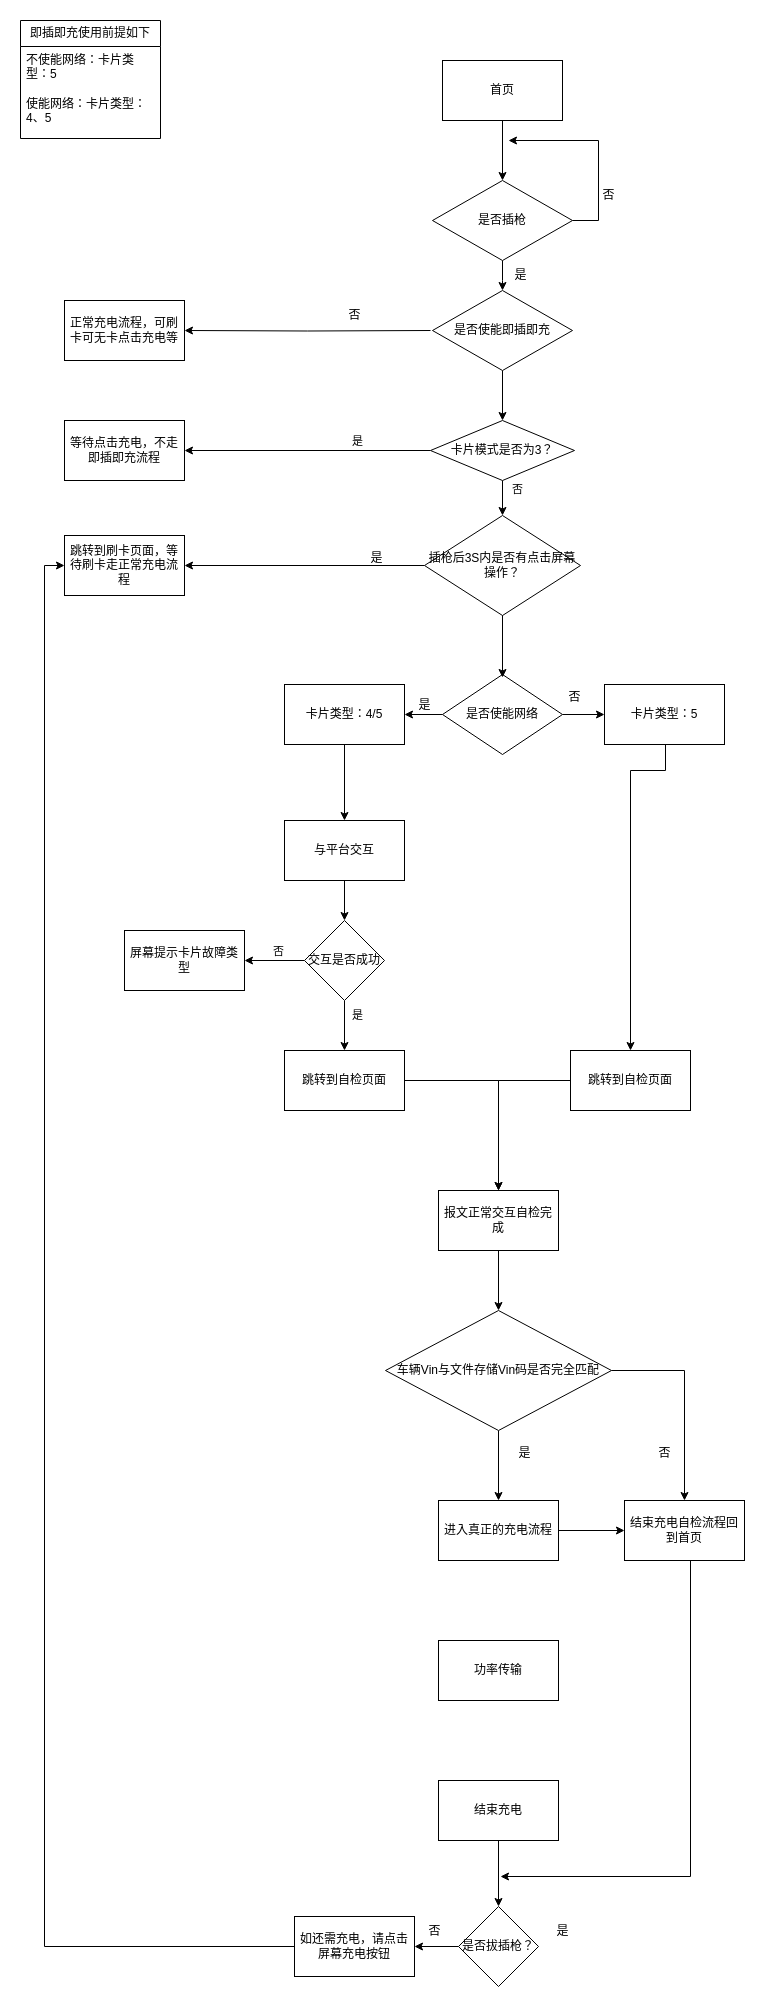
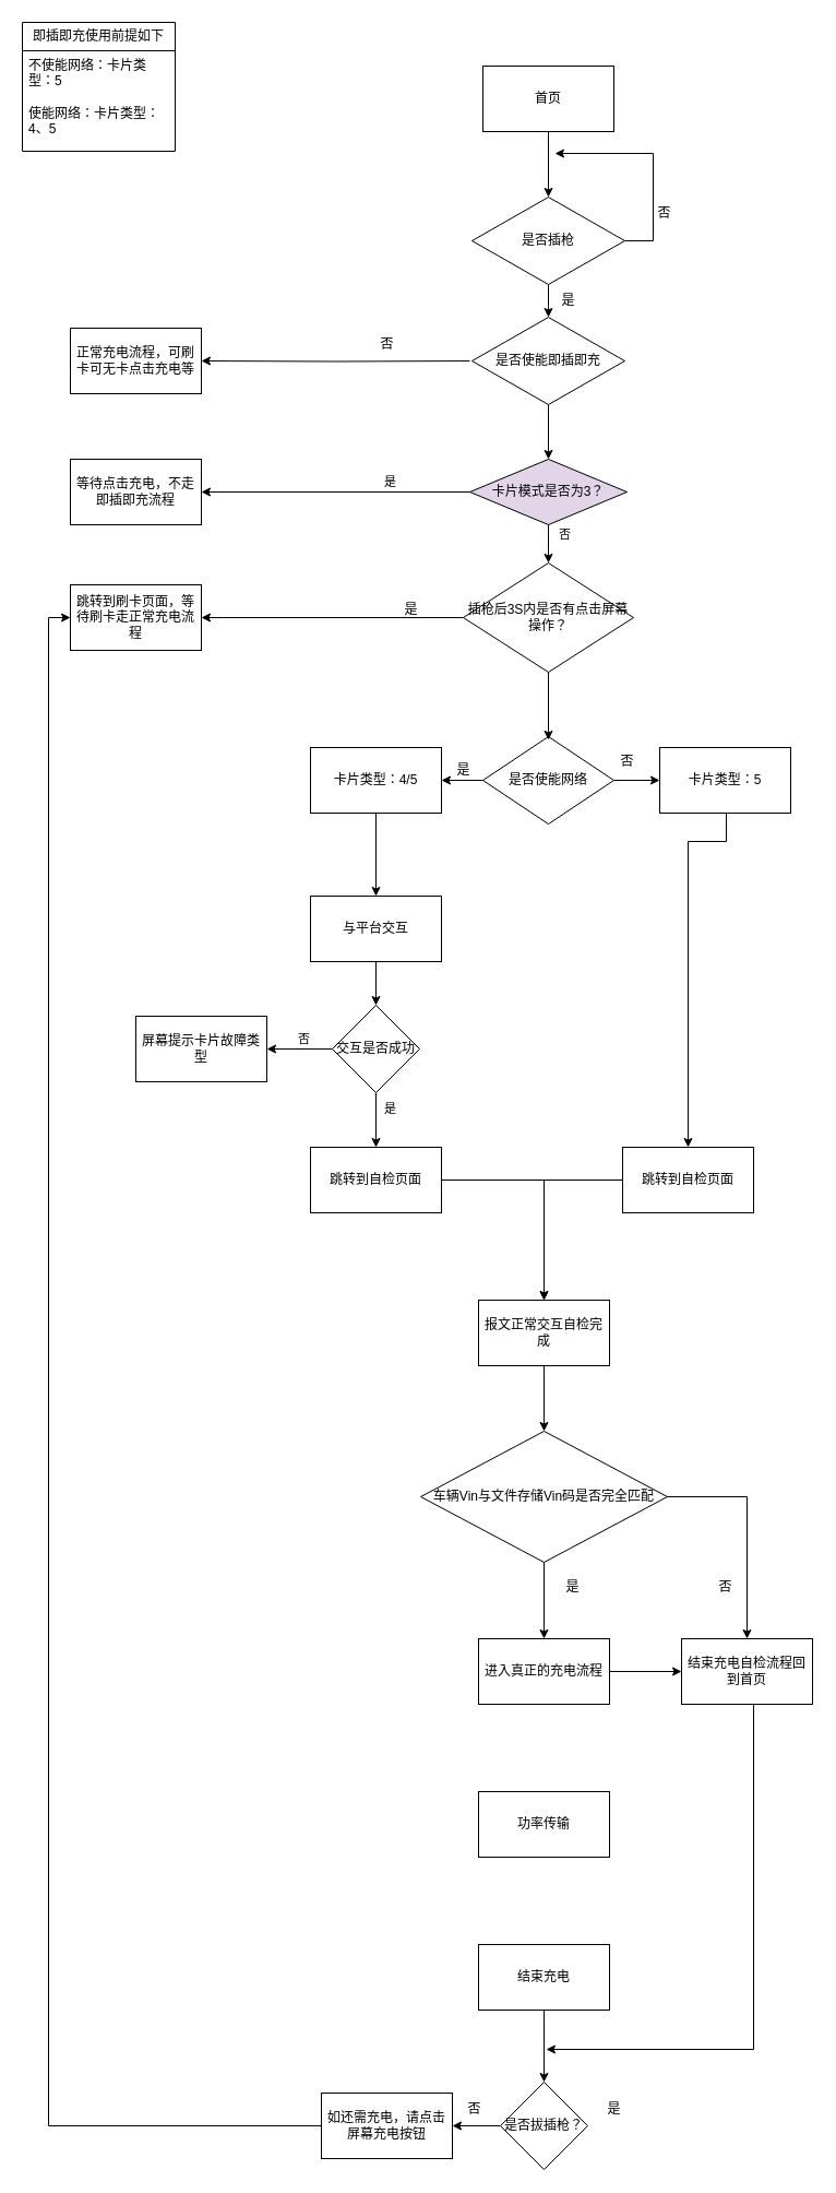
  <mxCell id="0" />
  <mxCell id="1" parent="0" />
  <mxCell id="2" value="即插即充使用前提如下" style="swimlane;fontStyle=0;childLayout=stackLayout;horizontal=1;startSize=26;fillColor=none;horizontalStack=0;resizeParent=1;resizeParentMax=0;resizeLast=0;collapsible=1;marginBottom=0;whiteSpace=wrap;html=1;" vertex="1" parent="1"><mxGeometry y="20" width="140" height="118" as="geometry" x="20" /></mxCell>
  <mxCell id="3" value="不使能网络：卡片类型：5" style="text;strokeColor=none;fillColor=none;align=left;verticalAlign=top;spacingLeft=4;spacingRight=4;overflow=hidden;rotatable=0;points=[[0,0.5],[1,0.5]];portConstraint=eastwest;whiteSpace=wrap;html=1;" vertex="1" parent="2"><mxGeometry y="26" width="140" height="44" as="geometry" /></mxCell>
  <mxCell id="4" value="使能网络：卡片类型：4、5" style="text;strokeColor=none;fillColor=none;align=left;verticalAlign=top;spacingLeft=4;spacingRight=4;overflow=hidden;rotatable=0;points=[[0,0.5],[1,0.5]];portConstraint=eastwest;whiteSpace=wrap;html=1;" vertex="1" parent="2"><mxGeometry y="70" width="140" height="48" as="geometry" /></mxCell>
  <mxCell id="5" value="首页" style="rounded=0;whiteSpace=wrap;html=1;" vertex="1" parent="1"><mxGeometry x="442" y="60" width="120" height="60" as="geometry" /></mxCell>
  <mxCell id="6" value="" style="edgeStyle=orthogonalEdgeStyle;rounded=0;orthogonalLoop=1;jettySize=auto;html=1;exitX=0.5;exitY=1;exitDx=0;exitDy=0;" edge="1" parent="1" source="5" target="63"><mxGeometry relative="1" as="geometry"><mxPoint x="502" y="220" as="sourcePoint" /></mxGeometry></mxCell>
  <mxCell id="7" value="" style="edgeStyle=orthogonalEdgeStyle;rounded=0;orthogonalLoop=1;jettySize=auto;html=1;" edge="1" parent="1" source="9" target="10"><mxGeometry relative="1" as="geometry" /></mxCell>
  <mxCell id="8" value="" style="edgeStyle=orthogonalEdgeStyle;rounded=0;orthogonalLoop=1;jettySize=auto;html=1;" edge="1" parent="1" source="9" target="12"><mxGeometry relative="1" as="geometry" /></mxCell>
  <mxCell id="9" value="是否使能网络" style="rhombus;whiteSpace=wrap;html=1;rounded=0;" vertex="1" parent="1"><mxGeometry x="442" y="674" width="120" height="80" as="geometry" /></mxCell>
  <mxCell id="10" value="卡片类型：5" style="rounded=0;whiteSpace=wrap;html=1;" vertex="1" parent="1"><mxGeometry x="604" y="684" width="120" height="60" as="geometry" /></mxCell>
  <mxCell id="11" value="" style="edgeStyle=orthogonalEdgeStyle;rounded=0;orthogonalLoop=1;jettySize=auto;html=1;entryX=0.5;entryY=0;entryDx=0;entryDy=0;" edge="1" parent="1" source="12" target="16"><mxGeometry relative="1" as="geometry"><mxPoint x="344" y="810" as="targetPoint" /></mxGeometry></mxCell>
  <mxCell id="12" value="卡片类型：4/5" style="whiteSpace=wrap;html=1;rounded=0;" vertex="1" parent="1"><mxGeometry x="284" y="684" width="120" height="60" as="geometry" /></mxCell>
  <mxCell id="13" value="否" style="text;html=1;align=center;verticalAlign=middle;resizable=0;points=[];autosize=1;strokeColor=none;fillColor=none;" vertex="1" parent="1"><mxGeometry x="554" y="682" width="40" height="30" as="geometry" /></mxCell>
  <mxCell id="14" value="是" style="text;html=1;align=center;verticalAlign=middle;resizable=0;points=[];autosize=1;strokeColor=none;fillColor=none;" vertex="1" parent="1"><mxGeometry x="404" y="690" width="40" height="30" as="geometry" /></mxCell>
  <mxCell id="15" value="" style="edgeStyle=orthogonalEdgeStyle;rounded=0;orthogonalLoop=1;jettySize=auto;html=1;" edge="1" parent="1" source="16" target="21"><mxGeometry relative="1" as="geometry" /></mxCell>
  <mxCell id="16" value="与平台交互" style="whiteSpace=wrap;html=1;rounded=0;" vertex="1" parent="1"><mxGeometry x="284" y="820" width="120" height="60" as="geometry" /></mxCell>
  <mxCell id="17" value="" style="edgeStyle=orthogonalEdgeStyle;rounded=0;orthogonalLoop=1;jettySize=auto;html=1;" edge="1" parent="1" source="21" target="23"><mxGeometry relative="1" as="geometry" /></mxCell>
  <mxCell id="18" value="是" style="edgeLabel;html=1;align=center;verticalAlign=middle;resizable=0;points=[];" vertex="1" connectable="0" parent="17"><mxGeometry x="-0.44" y="3" relative="1" as="geometry"><mxPoint x="9" as="offset" /></mxGeometry></mxCell>
  <mxCell id="19" value="" style="edgeStyle=orthogonalEdgeStyle;rounded=0;orthogonalLoop=1;jettySize=auto;html=1;" edge="1" parent="1" source="21" target="24"><mxGeometry relative="1" as="geometry" /></mxCell>
  <mxCell id="20" value="否" style="edgeLabel;html=1;align=center;verticalAlign=middle;resizable=0;points=[];" vertex="1" connectable="0" parent="19"><mxGeometry x="-0.1" y="-3" relative="1" as="geometry"><mxPoint y="-7" as="offset" /></mxGeometry></mxCell>
  <mxCell id="21" value="交互是否成功" style="rhombus;whiteSpace=wrap;html=1;rounded=0;" vertex="1" parent="1"><mxGeometry x="304" y="920" width="80" height="80" as="geometry" /></mxCell>
  <mxCell id="22" value="" style="edgeStyle=orthogonalEdgeStyle;rounded=0;orthogonalLoop=1;jettySize=auto;html=1;" edge="1" parent="1" source="23" target="30"><mxGeometry relative="1" as="geometry" /></mxCell>
  <mxCell id="23" value="跳转到自检页面" style="whiteSpace=wrap;html=1;rounded=0;" vertex="1" parent="1"><mxGeometry x="284" y="1050" width="120" height="60" as="geometry" /></mxCell>
  <mxCell id="24" value="屏幕提示卡片故障类型" style="whiteSpace=wrap;html=1;rounded=0;" vertex="1" parent="1"><mxGeometry x="124" y="930" width="120" height="60" as="geometry" /></mxCell>
  <mxCell id="25" value="" style="edgeStyle=orthogonalEdgeStyle;rounded=0;orthogonalLoop=1;jettySize=auto;html=1;entryX=0.5;entryY=0;entryDx=0;entryDy=0;" edge="1" parent="1" target="28"><mxGeometry relative="1" as="geometry"><mxPoint x="664" y="744" as="sourcePoint" /><mxPoint x="664" y="814" as="targetPoint" /><Array as="points"><mxPoint x="665" y="744" /><mxPoint x="665" y="770" /><mxPoint x="630" y="770" /></Array></mxGeometry></mxCell>
  <mxCell id="26" value="&lt;br&gt;&lt;div&gt;&lt;br&gt;&lt;/div&gt;" style="text;html=1;align=center;verticalAlign=middle;resizable=0;points=[];autosize=1;strokeColor=none;fillColor=none;" vertex="1" parent="1"><mxGeometry x="538" y="809" width="20" height="40" as="geometry" /></mxCell>
  <mxCell id="27" style="edgeStyle=orthogonalEdgeStyle;rounded=0;orthogonalLoop=1;jettySize=auto;html=1;entryX=0.5;entryY=0;entryDx=0;entryDy=0;" edge="1" parent="1" source="28" target="30"><mxGeometry relative="1" as="geometry" /></mxCell>
  <mxCell id="28" value="跳转到自检页面" style="whiteSpace=wrap;html=1;rounded=0;" vertex="1" parent="1"><mxGeometry x="570" y="1050" width="120" height="60" as="geometry" /></mxCell>
  <mxCell id="29" value="" style="edgeStyle=orthogonalEdgeStyle;rounded=0;orthogonalLoop=1;jettySize=auto;html=1;" edge="1" parent="1" source="30" target="33"><mxGeometry relative="1" as="geometry" /></mxCell>
  <mxCell id="30" value="报文正常交互自检完成" style="rounded=0;whiteSpace=wrap;html=1;" vertex="1" parent="1"><mxGeometry x="438" y="1190" width="120" height="60" as="geometry" /></mxCell>
  <mxCell id="31" value="" style="edgeStyle=orthogonalEdgeStyle;rounded=0;orthogonalLoop=1;jettySize=auto;html=1;" edge="1" parent="1" source="33" target="35"><mxGeometry relative="1" as="geometry" /></mxCell>
  <mxCell id="32" value="" style="edgeStyle=orthogonalEdgeStyle;rounded=0;orthogonalLoop=1;jettySize=auto;html=1;" edge="1" parent="1" source="33" target="37"><mxGeometry relative="1" as="geometry" /></mxCell>
  <mxCell id="33" value="车辆Vin与文件存储Vin码是否完全匹配" style="rhombus;whiteSpace=wrap;html=1;rounded=0;" vertex="1" parent="1"><mxGeometry x="385" y="1310" width="226" height="120" as="geometry" /></mxCell>
  <mxCell id="34" value="" style="edgeStyle=orthogonalEdgeStyle;rounded=0;orthogonalLoop=1;jettySize=auto;html=1;" edge="1" parent="1" source="35" target="37"><mxGeometry relative="1" as="geometry" /></mxCell>
  <mxCell id="35" value="进入真正的充电流程" style="whiteSpace=wrap;html=1;rounded=0;" vertex="1" parent="1"><mxGeometry x="438" y="1500" width="120" height="60" as="geometry" /></mxCell>
  <mxCell id="36" style="edgeStyle=orthogonalEdgeStyle;rounded=0;orthogonalLoop=1;jettySize=auto;html=1;" edge="1" parent="1" source="37"><mxGeometry relative="1" as="geometry"><mxPoint x="500" y="1876" as="targetPoint" /><Array as="points"><mxPoint x="690" y="1876" /></Array></mxGeometry></mxCell>
  <mxCell id="37" value="结束充电自检流程回到首页" style="whiteSpace=wrap;html=1;rounded=0;" vertex="1" parent="1"><mxGeometry x="624" y="1500" width="120" height="60" as="geometry" /></mxCell>
  <mxCell id="38" value="是" style="text;html=1;align=center;verticalAlign=middle;resizable=0;points=[];autosize=1;strokeColor=none;fillColor=none;" vertex="1" parent="1"><mxGeometry x="504" y="1438" width="40" height="30" as="geometry" /></mxCell>
  <mxCell id="39" value="否" style="text;html=1;align=center;verticalAlign=middle;resizable=0;points=[];autosize=1;strokeColor=none;fillColor=none;" vertex="1" parent="1"><mxGeometry x="644" y="1438" width="40" height="30" as="geometry" /></mxCell>
  <mxCell id="40" value="功率传输" style="whiteSpace=wrap;html=1;rounded=0;" vertex="1" parent="1"><mxGeometry x="438" y="1640" width="120" height="60" as="geometry" /></mxCell>
  <mxCell id="41" value="" style="edgeStyle=orthogonalEdgeStyle;rounded=0;orthogonalLoop=1;jettySize=auto;html=1;" edge="1" parent="1" source="42" target="56"><mxGeometry relative="1" as="geometry" /></mxCell>
  <mxCell id="42" value="结束充电" style="whiteSpace=wrap;html=1;rounded=0;" vertex="1" parent="1"><mxGeometry x="438" y="1780" width="120" height="60" as="geometry" /></mxCell>
  <mxCell id="43" value="" style="edgeStyle=orthogonalEdgeStyle;rounded=0;orthogonalLoop=1;jettySize=auto;html=1;" edge="1" parent="1" source="47" target="48"><mxGeometry relative="1" as="geometry" /></mxCell>
  <mxCell id="44" value="是" style="edgeLabel;html=1;align=center;verticalAlign=middle;resizable=0;points=[];" vertex="1" connectable="0" parent="43"><mxGeometry x="-0.431" y="-4" relative="1" as="geometry"><mxPoint x="-4" y="-6" as="offset" /></mxGeometry></mxCell>
  <mxCell id="45" value="" style="edgeStyle=orthogonalEdgeStyle;rounded=0;orthogonalLoop=1;jettySize=auto;html=1;" edge="1" parent="1" source="47" target="51"><mxGeometry relative="1" as="geometry" /></mxCell>
  <mxCell id="46" value="否" style="edgeLabel;html=1;align=center;verticalAlign=middle;resizable=0;points=[];" vertex="1" connectable="0" parent="45"><mxGeometry x="-0.64" y="4" relative="1" as="geometry"><mxPoint x="10" as="offset" /></mxGeometry></mxCell>
- <mxCell id="47" value="卡片模式是否为3？" style="rhombus;whiteSpace=wrap;html=1;rounded=0;" vertex="1" parent="1"><mxGeometry x="430" y="420" width="144" height="60" as="geometry" /></mxCell>
+ <mxCell id="47" value="卡片模式是否为3？" style="rhombus;whiteSpace=wrap;html=1;rounded=0;fillColor=#e1d5e7;" vertex="1" parent="1"><mxGeometry x="430" y="420" width="144" height="60" as="geometry" /></mxCell>
  <mxCell id="48" value="等待点击充电，不走即插即充流程" style="whiteSpace=wrap;html=1;rounded=0;" vertex="1" parent="1"><mxGeometry x="64" y="420" width="120" height="60" as="geometry" /></mxCell>
  <mxCell id="49" value="" style="edgeStyle=orthogonalEdgeStyle;rounded=0;orthogonalLoop=1;jettySize=auto;html=1;exitX=0;exitY=0.5;exitDx=0;exitDy=0;" edge="1" parent="1" source="51" target="52"><mxGeometry relative="1" as="geometry"><mxPoint x="426" y="575" as="sourcePoint" /><Array as="points" /></mxGeometry></mxCell>
  <mxCell id="50" style="edgeStyle=orthogonalEdgeStyle;rounded=0;orthogonalLoop=1;jettySize=auto;html=1;entryX=0.5;entryY=0.075;entryDx=0;entryDy=0;entryPerimeter=0;" edge="1" parent="1"><mxGeometry relative="1" as="geometry"><mxPoint x="502" y="677" as="targetPoint" /><mxPoint x="502" y="612" as="sourcePoint" /></mxGeometry></mxCell>
  <mxCell id="51" value="插枪后3S内是否有点击屏幕操作？" style="rhombus;whiteSpace=wrap;html=1;rounded=0;" vertex="1" parent="1"><mxGeometry x="424" y="515" width="156" height="100" as="geometry" /></mxCell>
  <mxCell id="52" value="跳转到刷卡页面，等待刷卡走正常充电流程" style="whiteSpace=wrap;html=1;rounded=0;" vertex="1" parent="1"><mxGeometry x="64" y="535" width="120" height="60" as="geometry" /></mxCell>
  <mxCell id="53" value="是" style="text;html=1;align=center;verticalAlign=middle;resizable=0;points=[];autosize=1;strokeColor=none;fillColor=none;" vertex="1" parent="1"><mxGeometry x="356" y="543" width="40" height="30" as="geometry" /></mxCell>
  <mxCell id="54" style="edgeStyle=orthogonalEdgeStyle;rounded=0;orthogonalLoop=1;jettySize=auto;html=1;entryX=0;entryY=0.5;entryDx=0;entryDy=0;exitX=0;exitY=0.5;exitDx=0;exitDy=0;" edge="1" parent="1" source="58" target="52"><mxGeometry relative="1" as="geometry"><mxPoint x="330" y="2070" as="sourcePoint" /></mxGeometry></mxCell>
  <mxCell id="55" value="" style="edgeStyle=orthogonalEdgeStyle;rounded=0;orthogonalLoop=1;jettySize=auto;html=1;" edge="1" parent="1" source="56" target="58"><mxGeometry relative="1" as="geometry" /></mxCell>
  <mxCell id="56" value="是否拔插枪？" style="rhombus;whiteSpace=wrap;html=1;rounded=0;" vertex="1" parent="1"><mxGeometry x="458" y="1906" width="80" height="80" as="geometry" /></mxCell>
  <mxCell id="57" value="否" style="text;html=1;align=center;verticalAlign=middle;resizable=0;points=[];autosize=1;strokeColor=none;fillColor=none;" vertex="1" parent="1"><mxGeometry x="414" y="1916" width="40" height="30" as="geometry" /></mxCell>
  <mxCell id="58" value="如还需充电，请点击屏幕充电按钮" style="whiteSpace=wrap;html=1;rounded=0;" vertex="1" parent="1"><mxGeometry x="294" y="1916" width="120" height="60" as="geometry" /></mxCell>
  <mxCell id="59" value="是" style="text;html=1;align=center;verticalAlign=middle;resizable=0;points=[];autosize=1;strokeColor=none;fillColor=none;" vertex="1" parent="1"><mxGeometry x="542" y="1916" width="40" height="30" as="geometry" /></mxCell>
  <mxCell id="60" value="" style="edgeStyle=orthogonalEdgeStyle;rounded=0;orthogonalLoop=1;jettySize=auto;html=1;entryX=0.5;entryY=0;entryDx=0;entryDy=0;" edge="1" parent="1" source="63"><mxGeometry relative="1" as="geometry"><mxPoint x="502" y="290" as="targetPoint" /></mxGeometry></mxCell>
  <mxCell id="61" style="edgeStyle=orthogonalEdgeStyle;rounded=0;orthogonalLoop=1;jettySize=auto;html=1;exitX=1;exitY=0.5;exitDx=0;exitDy=0;" edge="1" parent="1" source="63"><mxGeometry relative="1" as="geometry"><mxPoint x="508" y="140" as="targetPoint" /><Array as="points"><mxPoint x="598" y="220" /><mxPoint x="598" y="140" /></Array></mxGeometry></mxCell>
  <mxCell id="62" value="" style="edgeStyle=orthogonalEdgeStyle;rounded=0;orthogonalLoop=1;jettySize=auto;html=1;" edge="1" parent="1" target="65"><mxGeometry relative="1" as="geometry"><mxPoint x="430" y="330" as="sourcePoint" /></mxGeometry></mxCell>
  <mxCell id="63" value="是否插枪" style="rhombus;whiteSpace=wrap;html=1;rounded=0;" vertex="1" parent="1"><mxGeometry x="432" y="180" width="140" height="80" as="geometry" /></mxCell>
  <mxCell id="64" value="是" style="text;html=1;align=center;verticalAlign=middle;resizable=0;points=[];autosize=1;strokeColor=none;fillColor=none;" vertex="1" parent="1"><mxGeometry x="500" y="260" width="40" height="30" as="geometry" /></mxCell>
  <mxCell id="65" value="正常充电流程，可刷卡可无卡点击充电等" style="whiteSpace=wrap;html=1;rounded=0;" vertex="1" parent="1"><mxGeometry x="64" y="300" width="120" height="60" as="geometry" /></mxCell>
  <mxCell id="66" value="否" style="text;html=1;align=center;verticalAlign=middle;resizable=0;points=[];autosize=1;strokeColor=none;fillColor=none;" vertex="1" parent="1"><mxGeometry x="334" y="300" width="40" height="30" as="geometry" /></mxCell>
  <mxCell id="67" style="edgeStyle=orthogonalEdgeStyle;rounded=0;orthogonalLoop=1;jettySize=auto;html=1;entryX=0.5;entryY=0;entryDx=0;entryDy=0;" edge="1" parent="1" source="68" target="47"><mxGeometry relative="1" as="geometry" /></mxCell>
  <mxCell id="68" value="是否使能即插即充" style="rhombus;whiteSpace=wrap;html=1;rounded=0;" vertex="1" parent="1"><mxGeometry x="432" y="290" width="140" height="80" as="geometry" /></mxCell>
  <mxCell id="69" value="否" style="text;html=1;align=center;verticalAlign=middle;resizable=0;points=[];autosize=1;strokeColor=none;fillColor=none;" vertex="1" parent="1"><mxGeometry x="588" y="180" width="40" height="30" as="geometry" /></mxCell>
